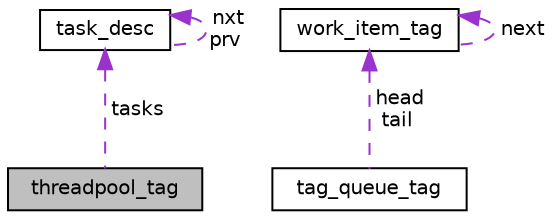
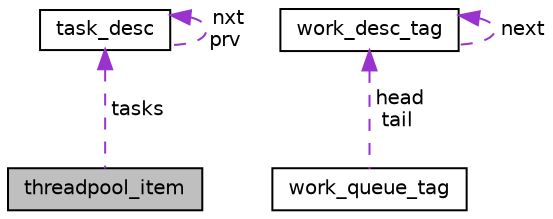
  digraph {
    node [color=black fillcolor=white fontname=Helvetica fontsize=10 shape=record style=filled]
    edge [color=darkorchid3 dir=back fontname=Helvetica fontsize=10 labelfontname=Helvetica labelfontsize=10 style=dashed]
-   n1 [fillcolor=grey75 fontcolor=black height=0.2 label=threadpool_tag width=0.4]
+   n1 [fillcolor=grey75 fontcolor=black height=0.2 label=threadpool_item width=0.4]
    n2 [height=0.2 label=task_desc width=0.4]
-   n3 [height=0.2 label=tag_queue_tag width=0.4]
-   n4 [height=0.2 label=work_item_tag width=0.4]
+   n3 [height=0.2 label=work_queue_tag width=0.4]
+   n4 [height=0.2 label=work_desc_tag width=0.4]
    n2 -> n1 [label=" tasks"]
    n2 -> n2 [label=" nxt\nprv"]
    n4 -> n3 [label=" head\ntail"]
    n4 -> n4 [label=" next"]
  }
